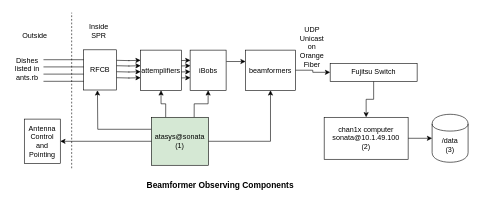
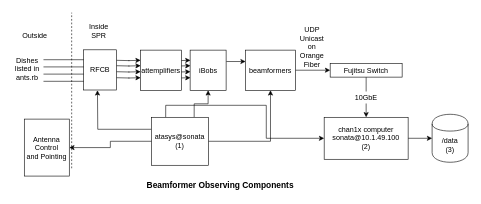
  <mxCell id="0" />
  <mxCell id="1" parent="0" />
  <mxCell id="2" style="edgeStyle=orthogonalEdgeStyle;rounded=0;orthogonalLoop=1;jettySize=auto;html=1;exitX=1;exitY=0.25;exitDx=0;exitDy=0;entryX=0;entryY=0.25;entryDx=0;entryDy=0;" edge="1" parent="1"><mxGeometry relative="1" as="geometry"><mxPoint x="277" y="109" as="sourcePoint" /><mxPoint x="317" y="109" as="targetPoint" /></mxGeometry></mxCell>
  <mxCell id="3" style="edgeStyle=orthogonalEdgeStyle;rounded=0;orthogonalLoop=1;jettySize=auto;html=1;exitX=1;exitY=0.25;exitDx=0;exitDy=0;entryX=0;entryY=0.25;entryDx=0;entryDy=0;" edge="1" parent="1"><mxGeometry relative="1" as="geometry"><mxPoint x="277" y="119" as="sourcePoint" /><mxPoint x="317" y="119" as="targetPoint" /></mxGeometry></mxCell>
  <mxCell id="4" style="edgeStyle=orthogonalEdgeStyle;rounded=0;orthogonalLoop=1;jettySize=auto;html=1;exitX=1;exitY=0.25;exitDx=0;exitDy=0;entryX=0;entryY=0.25;entryDx=0;entryDy=0;" edge="1" parent="1"><mxGeometry relative="1" as="geometry"><mxPoint x="277" y="129" as="sourcePoint" /><mxPoint x="317" y="129" as="targetPoint" /></mxGeometry></mxCell>
  <mxCell id="5" style="edgeStyle=orthogonalEdgeStyle;rounded=0;orthogonalLoop=1;jettySize=auto;html=1;exitX=1;exitY=0.25;exitDx=0;exitDy=0;entryX=0;entryY=0.25;entryDx=0;entryDy=0;" edge="1" parent="1"><mxGeometry relative="1" as="geometry"><mxPoint x="277" y="100" as="sourcePoint" /><mxPoint x="317" y="100" as="targetPoint" /></mxGeometry></mxCell>
  <mxCell id="6" value="" style="endArrow=none;html=1;" edge="1" parent="1"><mxGeometry width="50" height="50" relative="1" as="geometry"><mxPoint x="72" y="123" as="sourcePoint" /><mxPoint x="169" y="123" as="targetPoint" /></mxGeometry></mxCell>
  <mxCell id="7" value="" style="endArrow=none;html=1;" edge="1" parent="1"><mxGeometry width="50" height="50" relative="1" as="geometry"><mxPoint x="72" y="135" as="sourcePoint" /><mxPoint x="169" y="135" as="targetPoint" /></mxGeometry></mxCell>
  <mxCell id="8" value="" style="endArrow=none;html=1;" parent="1" edge="1"><mxGeometry width="50" height="50" relative="1" as="geometry"><mxPoint x="72" y="99" as="sourcePoint" /><mxPoint x="169" y="99" as="targetPoint" /></mxGeometry></mxCell>
  <mxCell id="9" value="" style="endArrow=none;html=1;" parent="1" edge="1"><mxGeometry width="50" height="50" relative="1" as="geometry"><mxPoint x="72" y="111" as="sourcePoint" /><mxPoint x="169" y="111" as="targetPoint" /></mxGeometry></mxCell>
  <mxCell id="10" value="RFCB" style="rounded=0;whiteSpace=wrap;html=1;fillColor=#FFFFFF;" parent="1" vertex="1"><mxGeometry x="139" y="82.5" width="55" height="67" as="geometry" /></mxCell>
  <mxCell id="11" value="attemplifiers" style="rounded=0;whiteSpace=wrap;html=1;fillColor=#FFFFFF;" parent="1" vertex="1"><mxGeometry x="234" y="83" width="68" height="67" as="geometry" /></mxCell>
  <mxCell id="12" style="edgeStyle=orthogonalEdgeStyle;rounded=0;orthogonalLoop=1;jettySize=auto;html=1;exitX=1;exitY=0.5;exitDx=0;exitDy=0;" edge="1" parent="1" source="13" target="34"><mxGeometry relative="1" as="geometry" /></mxCell>
  <mxCell id="13" value="beamformers" style="rounded=0;whiteSpace=wrap;html=1;fillColor=#FFFFFF;" parent="1" vertex="1"><mxGeometry x="409" y="83" width="83" height="67" as="geometry" /></mxCell>
  <mxCell id="14" value="" style="endArrow=none;dashed=1;html=1;" parent="1" edge="1"><mxGeometry width="50" height="50" relative="1" as="geometry"><mxPoint x="119" y="280" as="sourcePoint" /><mxPoint x="119" y="20.5" as="targetPoint" /></mxGeometry></mxCell>
  <mxCell id="15" value="Inside&lt;br&gt;SPR" style="text;html=1;resizable=0;points=[];autosize=1;align=center;verticalAlign=top;spacingTop=-4;" parent="1" vertex="1"><mxGeometry x="139" y="35" width="50" height="30" as="geometry" /></mxCell>
  <mxCell id="16" style="edgeStyle=orthogonalEdgeStyle;rounded=0;orthogonalLoop=1;jettySize=auto;html=1;exitX=0;exitY=0.25;exitDx=0;exitDy=0;" edge="1" parent="1" source="20"><mxGeometry relative="1" as="geometry"><mxPoint x="162" y="150" as="targetPoint" /></mxGeometry></mxCell>
- <mxCell id="17" style="edgeStyle=orthogonalEdgeStyle;rounded=0;orthogonalLoop=1;jettySize=auto;html=1;exitX=0.25;exitY=0;exitDx=0;exitDy=0;entryX=0.5;entryY=1;entryDx=0;entryDy=0;" edge="1" parent="1" source="20" target="11"><mxGeometry relative="1" as="geometry" /></mxCell>
+ <mxCell id="17" style="edgeStyle=orthogonalEdgeStyle;rounded=0;orthogonalLoop=1;jettySize=auto;html=1;exitX=0.25;exitY=0;exitDx=0;exitDy=0;" edge="1" parent="1" source="20" target="32"><mxGeometry relative="1" as="geometry" /></mxCell>
  <mxCell id="18" style="edgeStyle=orthogonalEdgeStyle;rounded=0;orthogonalLoop=1;jettySize=auto;html=1;exitX=0.75;exitY=0;exitDx=0;exitDy=0;entryX=0.5;entryY=1;entryDx=0;entryDy=0;" edge="1" parent="1" source="20" target="23"><mxGeometry relative="1" as="geometry" /></mxCell>
  <mxCell id="19" style="edgeStyle=orthogonalEdgeStyle;rounded=0;orthogonalLoop=1;jettySize=auto;html=1;exitX=1;exitY=0.5;exitDx=0;exitDy=0;entryX=0.5;entryY=1;entryDx=0;entryDy=0;" edge="1" parent="1" source="20" target="13"><mxGeometry relative="1" as="geometry" /></mxCell>
- <mxCell id="20" value="atasys@sonata&lt;br&gt;(1)" style="rounded=0;whiteSpace=wrap;html=1;fillColor=#d5e8d4;" parent="1" vertex="1"><mxGeometry x="252" y="195" width="95" height="80" as="geometry" /></mxCell>
+ <mxCell id="20" value="atasys@sonata&lt;br&gt;(1)" style="rounded=0;whiteSpace=wrap;html=1;fillColor=#FFFFFF;" parent="1" vertex="1"><mxGeometry x="252" y="195" width="95" height="80" as="geometry" /></mxCell>
  <mxCell id="21" style="edgeStyle=orthogonalEdgeStyle;rounded=0;orthogonalLoop=1;jettySize=auto;html=1;exitX=0;exitY=0.5;exitDx=0;exitDy=0;entryX=1;entryY=0.5;entryDx=0;entryDy=0;startArrow=none;startFill=0;" parent="1" source="20" target="22" edge="1"><mxGeometry relative="1" as="geometry"><mxPoint x="159" y="235" as="sourcePoint" /></mxGeometry></mxCell>
- <mxCell id="22" value="Antenna&lt;br&gt;Control&lt;br&gt;and Pointing" style="rounded=0;whiteSpace=wrap;html=1;fillColor=#ffffff;" parent="1" vertex="1"><mxGeometry x="40" y="198" width="60" height="74" as="geometry" /></mxCell>
+ <mxCell id="22" value="Antenna&lt;br&gt;Control&lt;br&gt;and Pointing" style="rounded=0;whiteSpace=wrap;html=1;fillColor=#ffffff;" parent="1" vertex="1"><mxGeometry x="40" y="198" width="75" height="95" as="geometry" /></mxCell>
  <mxCell id="23" value="iBobs" style="rounded=0;whiteSpace=wrap;html=1;fillColor=#FFFFFF;" parent="1" vertex="1"><mxGeometry x="316.5" y="83" width="60" height="67" as="geometry" /></mxCell>
  <mxCell id="24" style="edgeStyle=orthogonalEdgeStyle;rounded=0;orthogonalLoop=1;jettySize=auto;html=1;exitX=1;exitY=0.75;exitDx=0;exitDy=0;entryX=0;entryY=0.75;entryDx=0;entryDy=0;startArrow=none;startFill=0;" parent="1" edge="1"><mxGeometry relative="1" as="geometry"><mxPoint x="377" y="102" as="sourcePoint" /><mxPoint x="409" y="102" as="targetPoint" /></mxGeometry></mxCell>
  <mxCell id="25" value="&lt;b&gt;&lt;font style=&quot;font-size: 14px&quot;&gt;Beamformer Observing Components&lt;/font&gt;&lt;/b&gt;" style="text;html=1;strokeColor=none;fillColor=none;align=center;verticalAlign=middle;whiteSpace=wrap;rounded=0;" parent="1" vertex="1"><mxGeometry x="210" y="298" width="314" height="20" as="geometry" /></mxCell>
  <mxCell id="26" style="edgeStyle=orthogonalEdgeStyle;rounded=0;orthogonalLoop=1;jettySize=auto;html=1;exitX=1;exitY=0.25;exitDx=0;exitDy=0;entryX=0;entryY=0.25;entryDx=0;entryDy=0;" edge="1" parent="1"><mxGeometry relative="1" as="geometry"><mxPoint x="194" y="109" as="sourcePoint" /><mxPoint x="234" y="109" as="targetPoint" /></mxGeometry></mxCell>
  <mxCell id="27" style="edgeStyle=orthogonalEdgeStyle;rounded=0;orthogonalLoop=1;jettySize=auto;html=1;exitX=1;exitY=0.25;exitDx=0;exitDy=0;entryX=0;entryY=0.25;entryDx=0;entryDy=0;" edge="1" parent="1"><mxGeometry relative="1" as="geometry"><mxPoint x="194" y="119" as="sourcePoint" /><mxPoint x="234" y="119" as="targetPoint" /></mxGeometry></mxCell>
  <mxCell id="28" style="edgeStyle=orthogonalEdgeStyle;rounded=0;orthogonalLoop=1;jettySize=auto;html=1;exitX=1;exitY=0.25;exitDx=0;exitDy=0;entryX=0;entryY=0.25;entryDx=0;entryDy=0;" edge="1" parent="1"><mxGeometry relative="1" as="geometry"><mxPoint x="194" y="129" as="sourcePoint" /><mxPoint x="234" y="129" as="targetPoint" /></mxGeometry></mxCell>
  <mxCell id="29" style="edgeStyle=orthogonalEdgeStyle;rounded=0;orthogonalLoop=1;jettySize=auto;html=1;exitX=1;exitY=0.25;exitDx=0;exitDy=0;entryX=0;entryY=0.25;entryDx=0;entryDy=0;" edge="1" parent="1"><mxGeometry relative="1" as="geometry"><mxPoint x="194" y="100" as="sourcePoint" /><mxPoint x="234" y="100" as="targetPoint" /></mxGeometry></mxCell>
  <mxCell id="30" value="Dishes&lt;br&gt;listed in ants.rb" style="text;html=1;strokeColor=none;fillColor=none;align=center;verticalAlign=middle;whiteSpace=wrap;rounded=0;rotation=0;" vertex="1" parent="1"><mxGeometry y="105" width="50" height="20" as="geometry" x="20" /></mxCell>
  <mxCell id="31" style="edgeStyle=orthogonalEdgeStyle;rounded=0;orthogonalLoop=1;jettySize=auto;html=1;exitX=1;exitY=0.5;exitDx=0;exitDy=0;" edge="1" parent="1" source="32" target="38"><mxGeometry relative="1" as="geometry" /></mxCell>
  <mxCell id="32" value="chan1x computer&lt;br&gt;sonata@10.1.49.100&lt;br&gt;(2)" style="rounded=0;whiteSpace=wrap;html=1;" vertex="1" parent="1"><mxGeometry x="540" y="195" width="140" height="70" as="geometry" /></mxCell>
  <mxCell id="33" style="edgeStyle=orthogonalEdgeStyle;rounded=0;orthogonalLoop=1;jettySize=auto;html=1;exitX=0.5;exitY=1;exitDx=0;exitDy=0;entryX=0.5;entryY=0;entryDx=0;entryDy=0;" edge="1" parent="1" source="34" target="32"><mxGeometry relative="1" as="geometry" /></mxCell>
- <mxCell id="34" value="Fujitsu Switch" style="rounded=0;whiteSpace=wrap;html=1;" vertex="1" parent="1"><mxGeometry x="550" y="105" width="145" height="30" as="geometry" /></mxCell>
+ <mxCell id="34" value="Fujitsu Switch" style="rounded=0;whiteSpace=wrap;html=1;" vertex="1" parent="1"><mxGeometry x="550" y="105" width="120" height="23" as="geometry" /></mxCell>
  <mxCell id="35" value="UDP Unicast&lt;br&gt;on&lt;br&gt;Orange&lt;br&gt;Fiber" style="text;html=1;strokeColor=none;fillColor=none;align=center;verticalAlign=middle;whiteSpace=wrap;rounded=0;" vertex="1" parent="1"><mxGeometry x="500" y="68" width="40" height="20" as="geometry" /></mxCell>
+ <mxCell id="36" value="10GbE" style="text;html=1;strokeColor=none;fillColor=#FFFFFF;align=center;verticalAlign=middle;whiteSpace=wrap;rounded=0;" vertex="1" parent="1"><mxGeometry x="590" y="152" width="40" height="20" as="geometry" /></mxCell>
  <mxCell id="37" value="Outside" style="text;html=1;resizable=0;points=[];autosize=1;align=left;verticalAlign=top;spacingTop=-4;" vertex="1" parent="1"><mxGeometry x="35" y="50" width="60" height="20" as="geometry" /></mxCell>
  <mxCell id="38" value="/data&lt;br&gt;(3)" style="shape=cylinder;whiteSpace=wrap;html=1;boundedLbl=1;backgroundOutline=1;fillColor=#FFFFFF;" vertex="1" parent="1"><mxGeometry x="720" y="190" width="60" height="80" as="geometry" /></mxCell>
  <mxCell id="39" style="edgeStyle=orthogonalEdgeStyle;rounded=0;orthogonalLoop=1;jettySize=auto;html=1;exitX=0.5;exitY=1;exitDx=0;exitDy=0;" edge="1" parent="1" source="38" target="38"><mxGeometry relative="1" as="geometry" /></mxCell>
